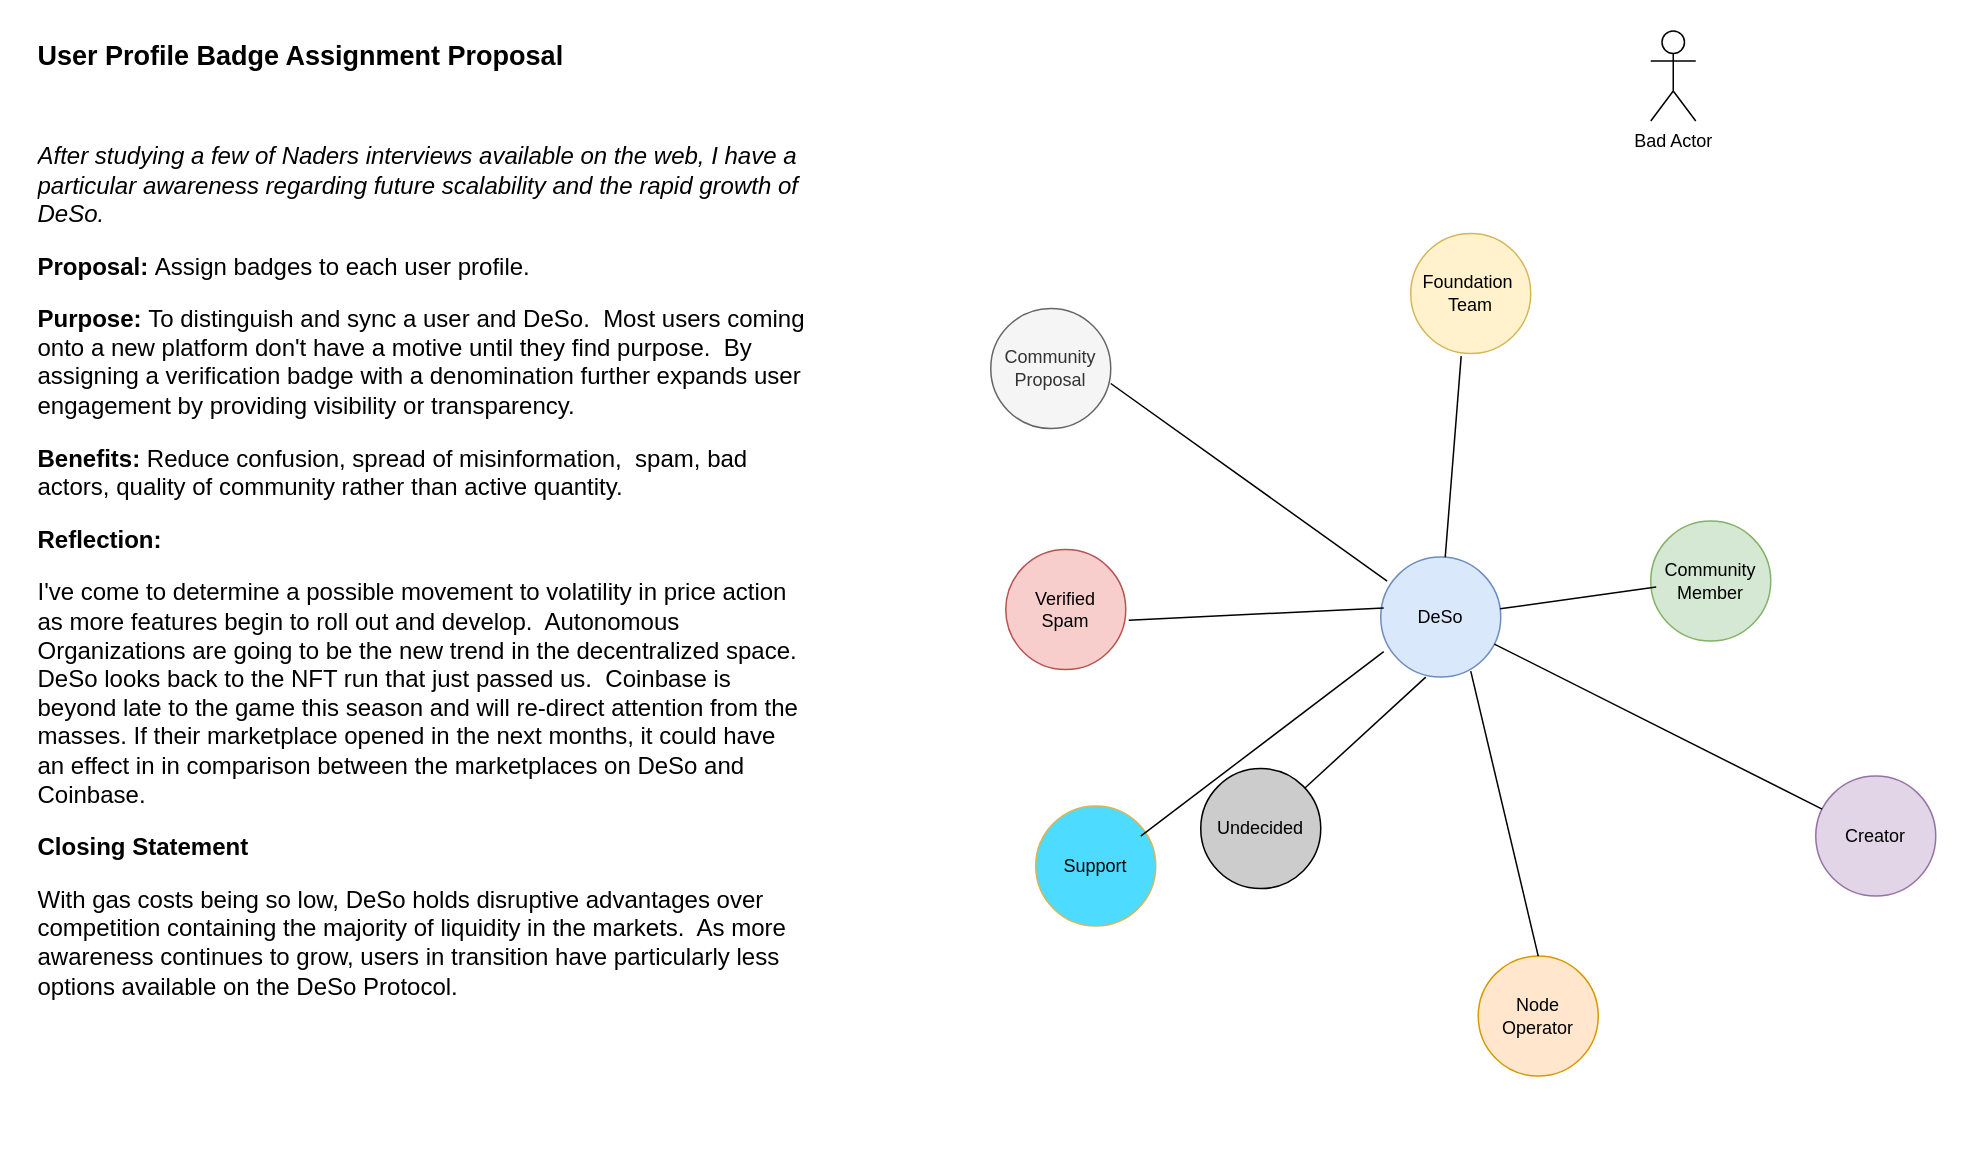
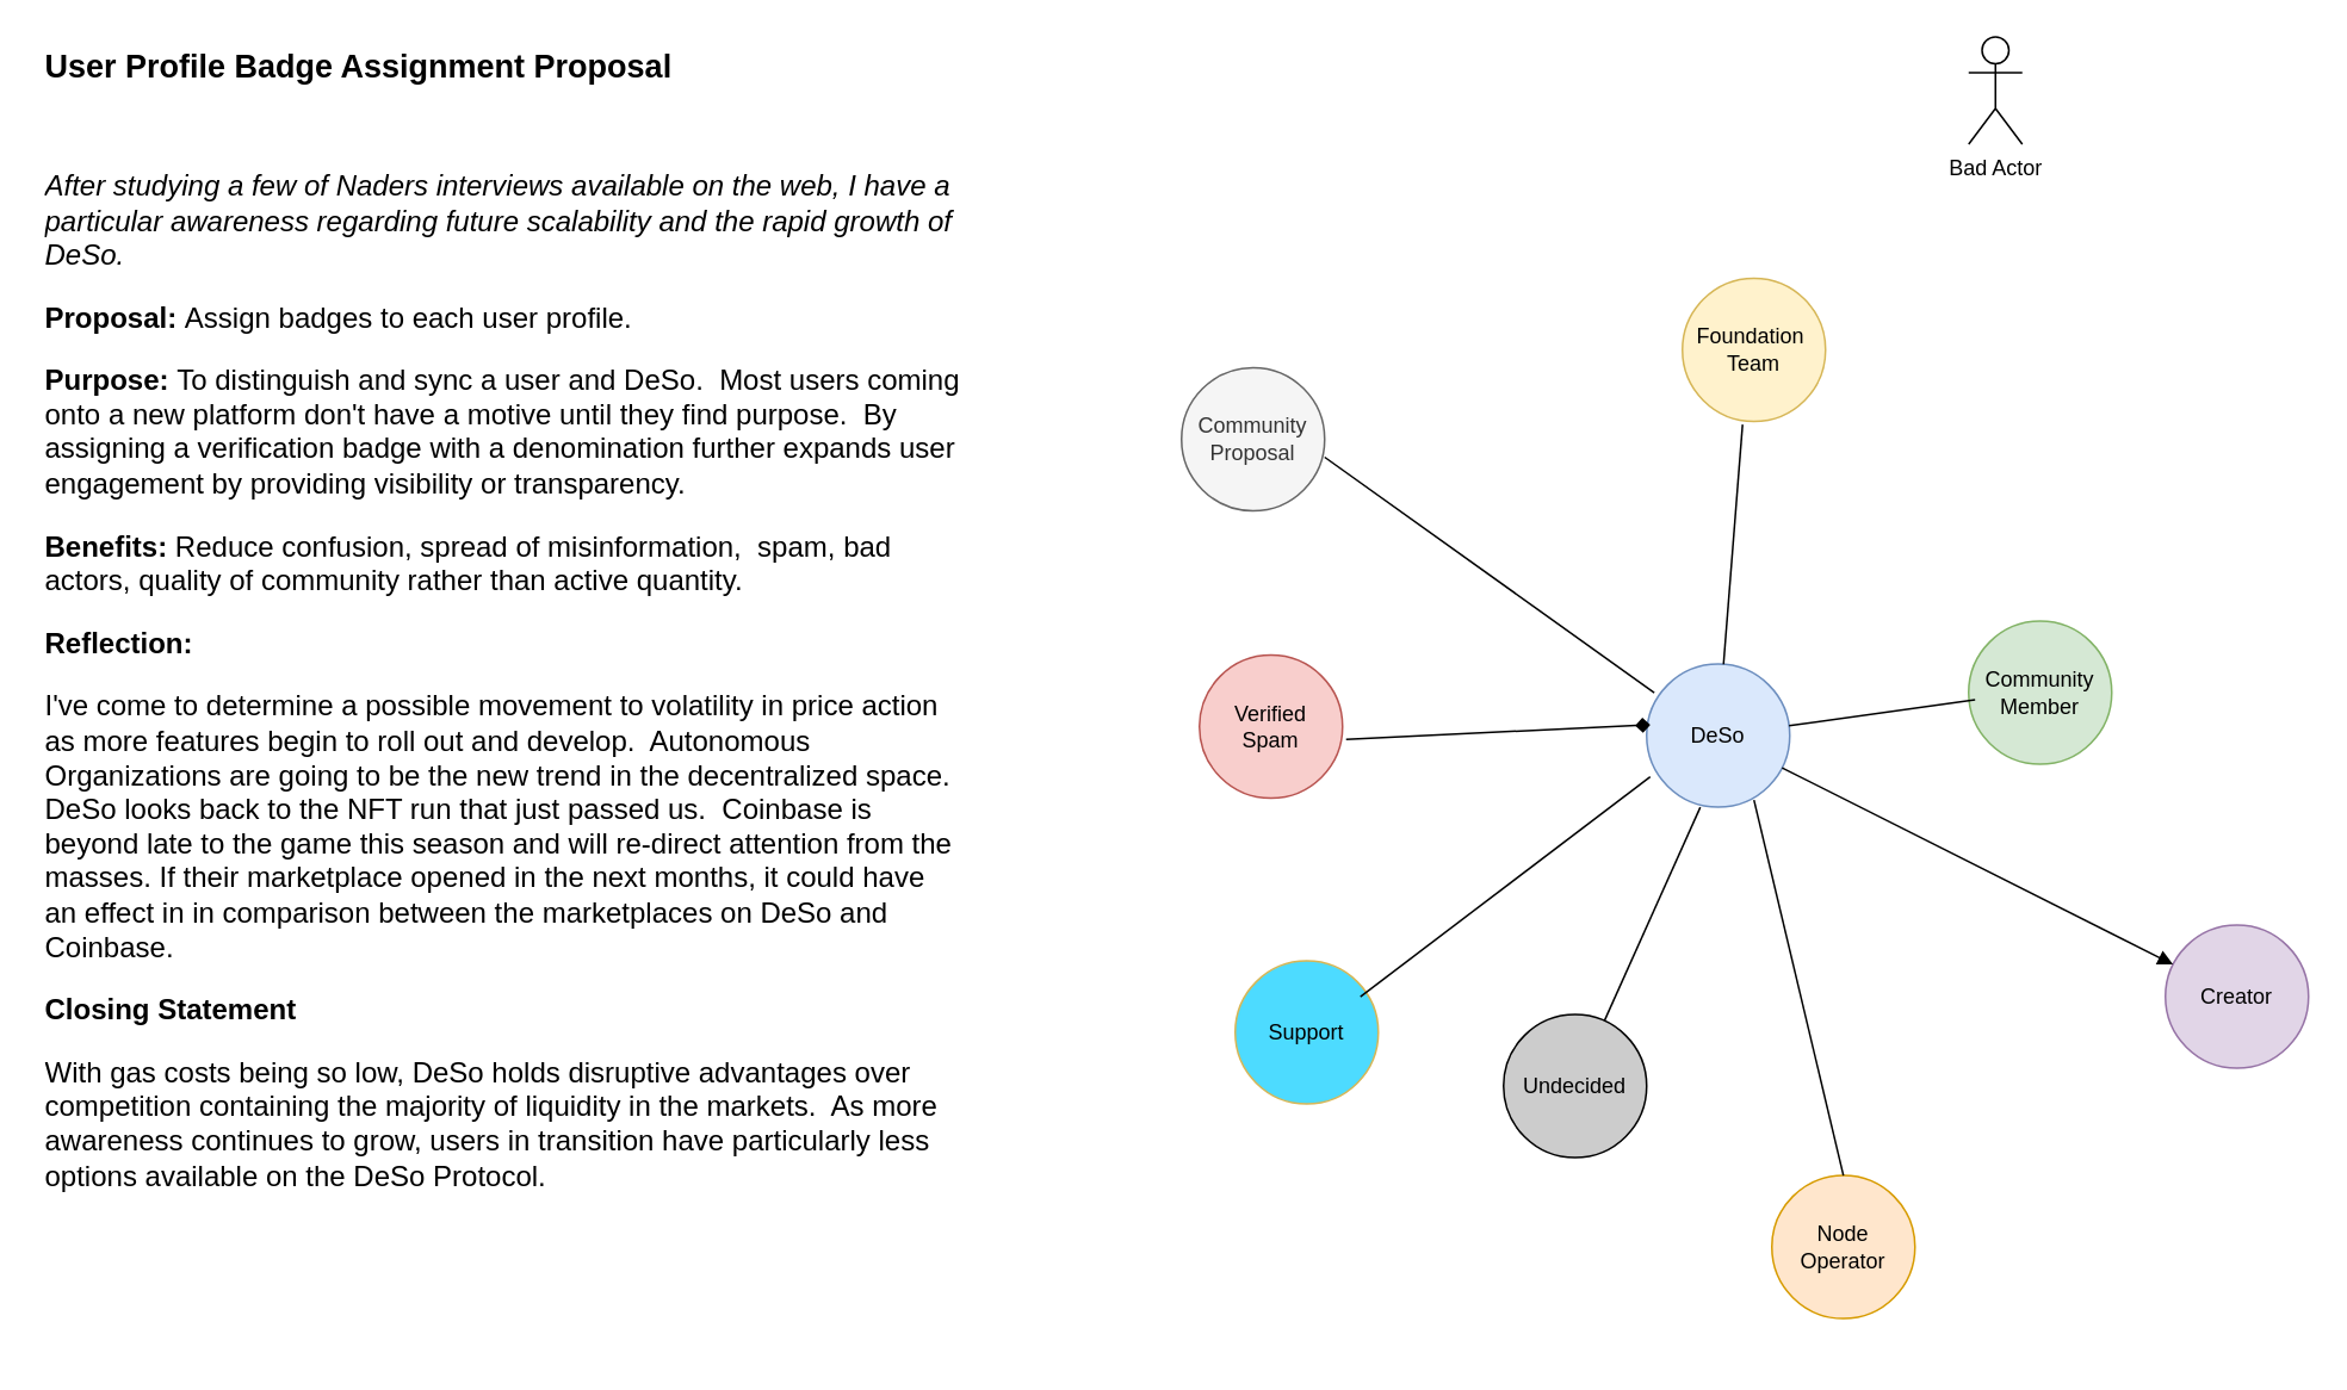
  <mxCell id="0" />
  <mxCell id="1" parent="0" />
  <mxCell id="2" value="DeSo" style="ellipse;whiteSpace=wrap;html=1;aspect=fixed;fillColor=#dae8fc;strokeColor=#6c8ebf;" vertex="1" parent="1"><mxGeometry x="920" y="370.72" width="80" height="80" as="geometry" /></mxCell>
  <mxCell id="3" value="Bad Actor" style="shape=umlActor;verticalLabelPosition=bottom;verticalAlign=top;html=1;outlineConnect=0;" vertex="1" parent="1"><mxGeometry x="1100" y="20" width="30" height="60" as="geometry" /></mxCell>
  <mxCell id="4" value="Foundation&amp;nbsp;&lt;br&gt;Team" style="ellipse;whiteSpace=wrap;html=1;aspect=fixed;fillColor=#fff2cc;strokeColor=#d6b656;" vertex="1" parent="1"><mxGeometry x="940" y="155" width="80" height="80" as="geometry" /></mxCell>
  <mxCell id="5" value="Community&lt;br&gt;Member" style="ellipse;whiteSpace=wrap;html=1;aspect=fixed;fillColor=#d5e8d4;strokeColor=#82b366;" vertex="1" parent="1"><mxGeometry x="1100" y="346.72" width="80" height="80" as="geometry" /></mxCell>
  <mxCell id="6" value="Creator" style="ellipse;whiteSpace=wrap;html=1;aspect=fixed;fillColor=#e1d5e7;strokeColor=#9673a6;" vertex="1" parent="1"><mxGeometry x="1210" y="516.72" width="80" height="80" as="geometry" /></mxCell>
- <mxCell id="7" value="Node&lt;br&gt;Operator" style="ellipse;whiteSpace=wrap;html=1;aspect=fixed;fillColor=#ffe6cc;strokeColor=#d79b00;" vertex="1" parent="1"><mxGeometry x="985" y="636.72" width="80" height="80" as="geometry" /></mxCell>
+ <mxCell id="7" value="Node&lt;br&gt;Operator" style="ellipse;whiteSpace=wrap;html=1;aspect=fixed;fillColor=#ffe6cc;strokeColor=#d79b00;" vertex="1" parent="1"><mxGeometry x="990" y="656.72" width="80" height="80" as="geometry" /></mxCell>
  <mxCell id="8" value="Community&lt;br&gt;Proposal" style="ellipse;whiteSpace=wrap;html=1;aspect=fixed;fillColor=#f5f5f5;fontColor=#333333;strokeColor=#666666;" vertex="1" parent="1"><mxGeometry x="660" y="205" width="80" height="80" as="geometry" /></mxCell>
  <mxCell id="9" value="Support" style="ellipse;whiteSpace=wrap;html=1;aspect=fixed;fillColor=#4DDBFF;strokeColor=#d6b656;" vertex="1" parent="1"><mxGeometry x="690" y="536.72" width="80" height="80" as="geometry" /></mxCell>
- <mxCell id="10" value="Undecided" style="ellipse;whiteSpace=wrap;html=1;aspect=fixed;fillColor=#CCCCCC;" vertex="1" parent="1"><mxGeometry x="800" y="511.72" width="80" height="80" as="geometry" /></mxCell>
+ <mxCell id="10" value="Undecided" style="ellipse;whiteSpace=wrap;html=1;aspect=fixed;fillColor=#CCCCCC;" vertex="1" parent="1"><mxGeometry x="840" y="566.72" width="80" height="80" as="geometry" /></mxCell>
  <mxCell id="11" value="Verified&lt;br&gt;Spam" style="ellipse;whiteSpace=wrap;html=1;aspect=fixed;fillColor=#f8cecc;strokeColor=#b85450;" vertex="1" parent="1"><mxGeometry x="670" y="365.72" width="80" height="80" as="geometry" /></mxCell>
  <mxCell id="12" value="" style="endArrow=none;html=1;rounded=0;" edge="1" parent="1" source="10"><mxGeometry width="50" height="50" relative="1" as="geometry"><mxPoint x="900" y="500.72" as="sourcePoint" /><mxPoint x="950" y="450.72" as="targetPoint" /></mxGeometry></mxCell>
  <mxCell id="13" value="" style="endArrow=none;html=1;rounded=0;" edge="1" parent="1" source="2"><mxGeometry width="50" height="50" relative="1" as="geometry"><mxPoint x="1049.996" y="510.226" as="sourcePoint" /><mxPoint x="1103.62" y="390.72" as="targetPoint" /></mxGeometry></mxCell>
- <mxCell id="14" value="" style="endArrow=none;html=1;rounded=0;" edge="1" parent="1" source="2" target="6"><mxGeometry width="50" height="50" relative="1" as="geometry"><mxPoint x="1009.614" y="415.18" as="sourcePoint" /><mxPoint x="1113.62" y="400.72" as="targetPoint" /></mxGeometry></mxCell>
+ <mxCell id="14" value="" style="endArrow=block;html=1;rounded=0;" edge="1" parent="1" source="2" target="6"><mxGeometry width="50" height="50" relative="1" as="geometry"><mxPoint x="1009.614" y="415.18" as="sourcePoint" /><mxPoint x="1113.62" y="400.72" as="targetPoint" /></mxGeometry></mxCell>
  <mxCell id="15" value="" style="endArrow=none;html=1;rounded=0;" edge="1" parent="1"><mxGeometry width="50" height="50" relative="1" as="geometry"><mxPoint x="740" y="255" as="sourcePoint" /><mxPoint x="924.272" y="386.733" as="targetPoint" /></mxGeometry></mxCell>
- <mxCell id="16" value="" style="endArrow=none;html=1;rounded=0;exitX=1.025;exitY=0.588;exitDx=0;exitDy=0;exitPerimeter=0;entryX=0.025;entryY=0.425;entryDx=0;entryDy=0;entryPerimeter=0;" edge="1" parent="1" source="11" target="2"><mxGeometry width="50" height="50" relative="1" as="geometry"><mxPoint x="640.004" y="416.724" as="sourcePoint" /><mxPoint x="855.992" y="578.453" as="targetPoint" /></mxGeometry></mxCell>
+ <mxCell id="16" value="" style="endArrow=diamond;html=1;rounded=0;exitX=1.025;exitY=0.588;exitDx=0;exitDy=0;exitPerimeter=0;entryX=0.025;entryY=0.425;entryDx=0;entryDy=0;entryPerimeter=0;" edge="1" parent="1" source="11" target="2"><mxGeometry width="50" height="50" relative="1" as="geometry"><mxPoint x="640.004" y="416.724" as="sourcePoint" /><mxPoint x="855.992" y="578.453" as="targetPoint" /></mxGeometry></mxCell>
  <mxCell id="17" value="" style="endArrow=none;html=1;rounded=0;entryX=0.025;entryY=0.788;entryDx=0;entryDy=0;entryPerimeter=0;" edge="1" parent="1" target="2"><mxGeometry width="50" height="50" relative="1" as="geometry"><mxPoint x="760" y="556.72" as="sourcePoint" /><mxPoint x="739.472" y="775.413" as="targetPoint" /></mxGeometry></mxCell>
  <mxCell id="18" value="" style="endArrow=none;html=1;rounded=0;" edge="1" parent="1" source="2"><mxGeometry width="50" height="50" relative="1" as="geometry"><mxPoint x="919.996" y="356.226" as="sourcePoint" /><mxPoint x="973.62" y="236.72" as="targetPoint" /></mxGeometry></mxCell>
  <mxCell id="19" value="" style="endArrow=none;html=1;rounded=0;exitX=1;exitY=1;exitDx=0;exitDy=0;entryX=0.5;entryY=0;entryDx=0;entryDy=0;" edge="1" parent="1" target="7"><mxGeometry width="50" height="50" relative="1" as="geometry"><mxPoint x="980.004" y="446.724" as="sourcePoint" /><mxPoint x="1195.992" y="608.453" as="targetPoint" /></mxGeometry></mxCell>
  <mxCell id="20" value="&lt;h1 style=&quot;font-size: 18px&quot;&gt;&lt;font style=&quot;font-size: 18px&quot;&gt;User Profile Badge Assignment Proposal&lt;/font&gt;&lt;/h1&gt;&lt;h1 style=&quot;font-size: 18px&quot;&gt;&lt;i style=&quot;font-weight: normal&quot;&gt;&lt;br&gt;&lt;/i&gt;&lt;/h1&gt;&lt;h1 style=&quot;font-size: 16px&quot;&gt;&lt;i style=&quot;font-weight: normal&quot;&gt;After studying a few of Naders interviews available on the web, I have a particular awareness regarding future scalability and the rapid growth of DeSo.&lt;/i&gt;&lt;/h1&gt;&lt;p style=&quot;font-size: 16px&quot;&gt;&lt;font style=&quot;font-size: 16px&quot;&gt;&lt;b&gt;Proposal: &lt;/b&gt;Assign badges to each user profile.&amp;nbsp;&lt;/font&gt;&lt;/p&gt;&lt;p style=&quot;font-size: 16px&quot;&gt;&lt;font style=&quot;font-size: 16px&quot;&gt;&lt;b&gt;Purpose: &lt;/b&gt;To distinguish and sync a user and DeSo.&amp;nbsp; Most users coming onto a new platform don't have a motive until they find purpose.&amp;nbsp; By assigning a verification badge with a denomination further expands user engagement by providing visibility or transparency.&lt;/font&gt;&lt;/p&gt;&lt;p style=&quot;font-size: 16px&quot;&gt;&lt;font style=&quot;font-size: 16px&quot;&gt;&lt;b&gt;Benefits: &lt;/b&gt;Reduce confusion, spread of misinformation,&amp;nbsp; spam, bad actors, quality of community rather than active quantity.&lt;/font&gt;&lt;/p&gt;&lt;p style=&quot;font-size: 16px&quot;&gt;&lt;font style=&quot;font-size: 16px&quot;&gt;&lt;b&gt;Reflection:&lt;/b&gt;&lt;/font&gt;&lt;/p&gt;&lt;p style=&quot;font-size: 16px&quot;&gt;&lt;font style=&quot;font-size: 16px&quot;&gt;I've come to determine a possible movement to volatility in price action as more features begin to roll out and develop.&amp;nbsp; Autonomous Organizations are going to be the new trend in the decentralized space.&amp;nbsp; DeSo looks back to the NFT run that just passed us.&amp;nbsp; Coinbase is beyond late to the game this season and will re-direct attention from the masses. If their marketplace opened in the next months, it could have an effect in in comparison between the marketplaces on DeSo and Coinbase.&amp;nbsp;&amp;nbsp;&lt;/font&gt;&lt;/p&gt;&lt;p style=&quot;font-size: 16px&quot;&gt;&lt;font style=&quot;font-size: 16px&quot;&gt;&lt;b&gt;Closing Statement&lt;/b&gt;&lt;/font&gt;&lt;/p&gt;&lt;p&gt;&lt;span&gt;&lt;span style=&quot;font-size: 16px&quot;&gt;With gas costs being so low, DeSo holds disruptive advantages over competition containing the majority of liquidity&amp;nbsp;in the markets.&amp;nbsp; As more awareness continues to grow, users in transition have particularly less options available on the DeSo Protocol.&amp;nbsp;&amp;nbsp;&lt;/span&gt;&lt;/span&gt;&lt;br&gt;&lt;/p&gt;&lt;p style=&quot;font-size: 16px&quot;&gt;&lt;br&gt;&lt;/p&gt;" style="text;html=1;strokeColor=none;fillColor=none;spacing=5;spacingTop=-20;whiteSpace=wrap;overflow=hidden;rounded=0;" vertex="1" parent="1"><mxGeometry x="20" y="25" width="520" height="730" as="geometry" /></mxCell>
